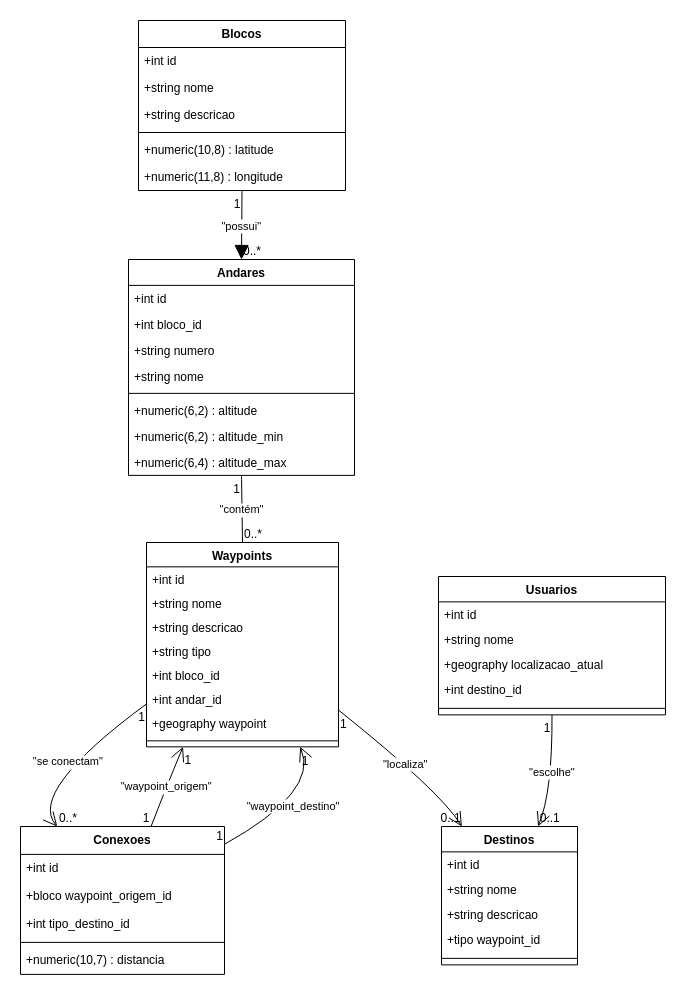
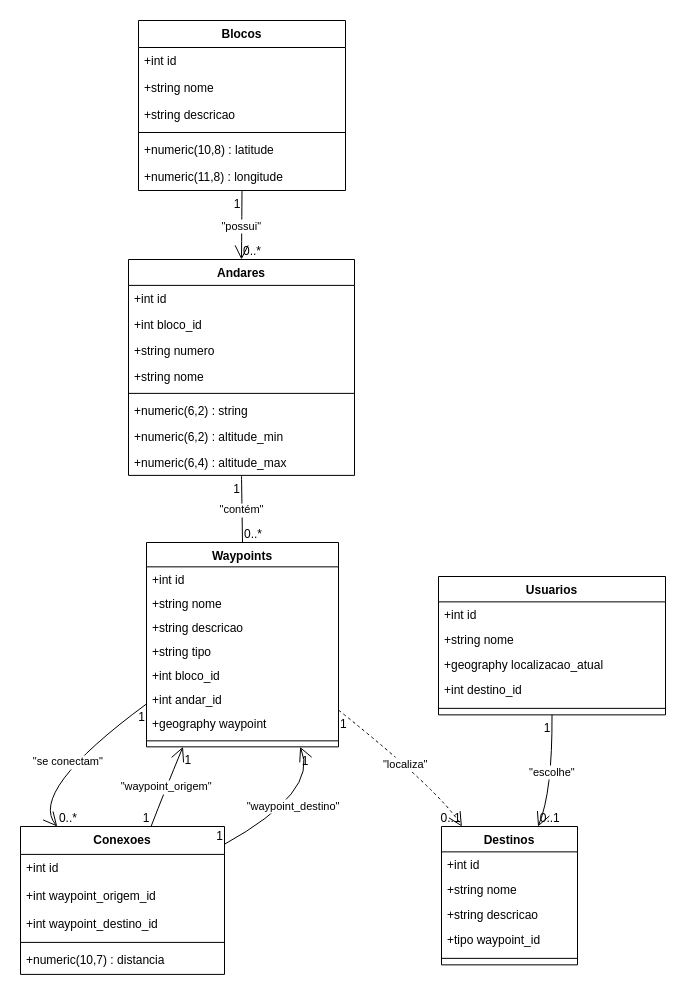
  <mxCell id="0" />
  <mxCell id="1" parent="0" />
  <mxCell id="2" value="Blocos" style="swimlane;fontStyle=1;align=center;verticalAlign=top;childLayout=stackLayout;horizontal=1;startSize=27;horizontalStack=0;resizeParent=1;resizeParentMax=0;resizeLast=0;collapsible=0;marginBottom=0;" vertex="1" parent="1"><mxGeometry x="138" y="20" width="207" height="170" as="geometry" /></mxCell>
  <mxCell id="3" value="+int id" style="text;strokeColor=none;fillColor=none;align=left;verticalAlign=top;spacingLeft=4;spacingRight=4;overflow=hidden;rotatable=0;points=[[0,0.5],[1,0.5]];portConstraint=eastwest;" vertex="1" parent="2"><mxGeometry y="27" width="207" height="27" as="geometry" /></mxCell>
  <mxCell id="4" value="+string nome" style="text;strokeColor=none;fillColor=none;align=left;verticalAlign=top;spacingLeft=4;spacingRight=4;overflow=hidden;rotatable=0;points=[[0,0.5],[1,0.5]];portConstraint=eastwest;" vertex="1" parent="2"><mxGeometry y="54" width="207" height="27" as="geometry" /></mxCell>
  <mxCell id="5" value="+string descricao" style="text;strokeColor=none;fillColor=none;align=left;verticalAlign=top;spacingLeft=4;spacingRight=4;overflow=hidden;rotatable=0;points=[[0,0.5],[1,0.5]];portConstraint=eastwest;" vertex="1" parent="2"><mxGeometry y="81" width="207" height="27" as="geometry" /></mxCell>
  <mxCell id="6" style="line;strokeWidth=1;fillColor=none;align=left;verticalAlign=middle;spacingTop=-1;spacingLeft=3;spacingRight=3;rotatable=0;labelPosition=right;points=[];portConstraint=eastwest;strokeColor=inherit;" vertex="1" parent="2"><mxGeometry y="108" width="207" height="8" as="geometry" /></mxCell>
  <mxCell id="7" value="+numeric(10,8) : latitude" style="text;strokeColor=none;fillColor=none;align=left;verticalAlign=top;spacingLeft=4;spacingRight=4;overflow=hidden;rotatable=0;points=[[0,0.5],[1,0.5]];portConstraint=eastwest;" vertex="1" parent="2"><mxGeometry y="116" width="207" height="27" as="geometry" /></mxCell>
  <mxCell id="8" value="+numeric(11,8) : longitude" style="text;strokeColor=none;fillColor=none;align=left;verticalAlign=top;spacingLeft=4;spacingRight=4;overflow=hidden;rotatable=0;points=[[0,0.5],[1,0.5]];portConstraint=eastwest;" vertex="1" parent="2"><mxGeometry y="143" width="207" height="27" as="geometry" /></mxCell>
  <mxCell id="9" value="Andares" style="swimlane;fontStyle=1;align=center;verticalAlign=top;childLayout=stackLayout;horizontal=1;startSize=25.875;horizontalStack=0;resizeParent=1;resizeParentMax=0;resizeLast=0;collapsible=0;marginBottom=0;" vertex="1" parent="1"><mxGeometry x="128" y="259" width="226" height="215.875" as="geometry" /></mxCell>
  <mxCell id="10" value="+int id" style="text;strokeColor=none;fillColor=none;align=left;verticalAlign=top;spacingLeft=4;spacingRight=4;overflow=hidden;rotatable=0;points=[[0,0.5],[1,0.5]];portConstraint=eastwest;" vertex="1" parent="9"><mxGeometry y="25.875" width="226" height="26" as="geometry" /></mxCell>
  <mxCell id="11" value="+int bloco_id" style="text;strokeColor=none;fillColor=none;align=left;verticalAlign=top;spacingLeft=4;spacingRight=4;overflow=hidden;rotatable=0;points=[[0,0.5],[1,0.5]];portConstraint=eastwest;" vertex="1" parent="9"><mxGeometry y="51.875" width="226" height="26" as="geometry" /></mxCell>
  <mxCell id="12" value="+string numero" style="text;strokeColor=none;fillColor=none;align=left;verticalAlign=top;spacingLeft=4;spacingRight=4;overflow=hidden;rotatable=0;points=[[0,0.5],[1,0.5]];portConstraint=eastwest;" vertex="1" parent="9"><mxGeometry y="77.875" width="226" height="26" as="geometry" /></mxCell>
  <mxCell id="13" value="+string nome" style="text;strokeColor=none;fillColor=none;align=left;verticalAlign=top;spacingLeft=4;spacingRight=4;overflow=hidden;rotatable=0;points=[[0,0.5],[1,0.5]];portConstraint=eastwest;" vertex="1" parent="9"><mxGeometry y="103.875" width="226" height="26" as="geometry" /></mxCell>
  <mxCell id="14" style="line;strokeWidth=1;fillColor=none;align=left;verticalAlign=middle;spacingTop=-1;spacingLeft=3;spacingRight=3;rotatable=0;labelPosition=right;points=[];portConstraint=eastwest;strokeColor=inherit;" vertex="1" parent="9"><mxGeometry y="129.875" width="226" height="8" as="geometry" /></mxCell>
- <mxCell id="15" value="+numeric(6,2) : altitude" style="text;strokeColor=none;fillColor=none;align=left;verticalAlign=top;spacingLeft=4;spacingRight=4;overflow=hidden;rotatable=0;points=[[0,0.5],[1,0.5]];portConstraint=eastwest;" vertex="1" parent="9"><mxGeometry y="137.875" width="226" height="26" as="geometry" /></mxCell>
+ <mxCell id="15" value="+numeric(6,2) : string" style="text;strokeColor=none;fillColor=none;align=left;verticalAlign=top;spacingLeft=4;spacingRight=4;overflow=hidden;rotatable=0;points=[[0,0.5],[1,0.5]];portConstraint=eastwest;" vertex="1" parent="9"><mxGeometry y="137.875" width="226" height="26" as="geometry" /></mxCell>
  <mxCell id="16" value="+numeric(6,2) : altitude_min" style="text;strokeColor=none;fillColor=none;align=left;verticalAlign=top;spacingLeft=4;spacingRight=4;overflow=hidden;rotatable=0;points=[[0,0.5],[1,0.5]];portConstraint=eastwest;" vertex="1" parent="9"><mxGeometry y="163.875" width="226" height="26" as="geometry" /></mxCell>
  <mxCell id="17" value="+numeric(6,4) : altitude_max" style="text;strokeColor=none;fillColor=none;align=left;verticalAlign=top;spacingLeft=4;spacingRight=4;overflow=hidden;rotatable=0;points=[[0,0.5],[1,0.5]];portConstraint=eastwest;" vertex="1" parent="9"><mxGeometry y="189.875" width="226" height="26" as="geometry" /></mxCell>
  <mxCell id="18" value="Waypoints" style="swimlane;fontStyle=1;align=center;verticalAlign=top;childLayout=stackLayout;horizontal=1;startSize=24.353;horizontalStack=0;resizeParent=1;resizeParentMax=0;resizeLast=0;collapsible=0;marginBottom=0;" vertex="1" parent="1"><mxGeometry x="146" y="542" width="192" height="204.353" as="geometry" /></mxCell>
  <mxCell id="19" value="+int id" style="text;strokeColor=none;fillColor=none;align=left;verticalAlign=top;spacingLeft=4;spacingRight=4;overflow=hidden;rotatable=0;points=[[0,0.5],[1,0.5]];portConstraint=eastwest;" vertex="1" parent="18"><mxGeometry y="24.353" width="192" height="24" as="geometry" /></mxCell>
  <mxCell id="20" value="+string nome" style="text;strokeColor=none;fillColor=none;align=left;verticalAlign=top;spacingLeft=4;spacingRight=4;overflow=hidden;rotatable=0;points=[[0,0.5],[1,0.5]];portConstraint=eastwest;" vertex="1" parent="18"><mxGeometry y="48.353" width="192" height="24" as="geometry" /></mxCell>
  <mxCell id="21" value="+string descricao" style="text;strokeColor=none;fillColor=none;align=left;verticalAlign=top;spacingLeft=4;spacingRight=4;overflow=hidden;rotatable=0;points=[[0,0.5],[1,0.5]];portConstraint=eastwest;" vertex="1" parent="18"><mxGeometry y="72.353" width="192" height="24" as="geometry" /></mxCell>
  <mxCell id="22" value="+string tipo" style="text;strokeColor=none;fillColor=none;align=left;verticalAlign=top;spacingLeft=4;spacingRight=4;overflow=hidden;rotatable=0;points=[[0,0.5],[1,0.5]];portConstraint=eastwest;" vertex="1" parent="18"><mxGeometry y="96.353" width="192" height="24" as="geometry" /></mxCell>
  <mxCell id="23" value="+int bloco_id" style="text;strokeColor=none;fillColor=none;align=left;verticalAlign=top;spacingLeft=4;spacingRight=4;overflow=hidden;rotatable=0;points=[[0,0.5],[1,0.5]];portConstraint=eastwest;" vertex="1" parent="18"><mxGeometry y="120.353" width="192" height="24" as="geometry" /></mxCell>
  <mxCell id="24" value="+int andar_id" style="text;strokeColor=none;fillColor=none;align=left;verticalAlign=top;spacingLeft=4;spacingRight=4;overflow=hidden;rotatable=0;points=[[0,0.5],[1,0.5]];portConstraint=eastwest;" vertex="1" parent="18"><mxGeometry y="144.353" width="192" height="24" as="geometry" /></mxCell>
  <mxCell id="25" value="+geography waypoint" style="text;strokeColor=none;fillColor=none;align=left;verticalAlign=top;spacingLeft=4;spacingRight=4;overflow=hidden;rotatable=0;points=[[0,0.5],[1,0.5]];portConstraint=eastwest;" vertex="1" parent="18"><mxGeometry y="168.353" width="192" height="24" as="geometry" /></mxCell>
  <mxCell id="26" style="line;strokeWidth=1;fillColor=none;align=left;verticalAlign=middle;spacingTop=-1;spacingLeft=3;spacingRight=3;rotatable=0;labelPosition=right;points=[];portConstraint=eastwest;strokeColor=inherit;" vertex="1" parent="18"><mxGeometry y="192.353" width="192" height="12" as="geometry" /></mxCell>
  <mxCell id="27" value="Conexoes" style="swimlane;fontStyle=1;align=center;verticalAlign=top;childLayout=stackLayout;horizontal=1;startSize=27.9;horizontalStack=0;resizeParent=1;resizeParentMax=0;resizeLast=0;collapsible=0;marginBottom=0;" vertex="1" parent="1"><mxGeometry x="20" y="826" width="204" height="147.9" as="geometry" /></mxCell>
  <mxCell id="28" value="+int id" style="text;strokeColor=none;fillColor=none;align=left;verticalAlign=top;spacingLeft=4;spacingRight=4;overflow=hidden;rotatable=0;points=[[0,0.5],[1,0.5]];portConstraint=eastwest;" vertex="1" parent="27"><mxGeometry y="27.9" width="204" height="28" as="geometry" /></mxCell>
- <mxCell id="29" value="+bloco waypoint_origem_id" style="text;strokeColor=none;fillColor=none;align=left;verticalAlign=top;spacingLeft=4;spacingRight=4;overflow=hidden;rotatable=0;points=[[0,0.5],[1,0.5]];portConstraint=eastwest;" vertex="1" parent="27"><mxGeometry y="55.9" width="204" height="28" as="geometry" /></mxCell>
- <mxCell id="30" value="+int tipo_destino_id" style="text;strokeColor=none;fillColor=none;align=left;verticalAlign=top;spacingLeft=4;spacingRight=4;overflow=hidden;rotatable=0;points=[[0,0.5],[1,0.5]];portConstraint=eastwest;" vertex="1" parent="27"><mxGeometry y="83.9" width="204" height="28" as="geometry" /></mxCell>
+ <mxCell id="29" value="+int waypoint_origem_id" style="text;strokeColor=none;fillColor=none;align=left;verticalAlign=top;spacingLeft=4;spacingRight=4;overflow=hidden;rotatable=0;points=[[0,0.5],[1,0.5]];portConstraint=eastwest;" vertex="1" parent="27"><mxGeometry y="55.9" width="204" height="28" as="geometry" /></mxCell>
+ <mxCell id="30" value="+int waypoint_destino_id" style="text;strokeColor=none;fillColor=none;align=left;verticalAlign=top;spacingLeft=4;spacingRight=4;overflow=hidden;rotatable=0;points=[[0,0.5],[1,0.5]];portConstraint=eastwest;" vertex="1" parent="27"><mxGeometry y="83.9" width="204" height="28" as="geometry" /></mxCell>
  <mxCell id="31" style="line;strokeWidth=1;fillColor=none;align=left;verticalAlign=middle;spacingTop=-1;spacingLeft=3;spacingRight=3;rotatable=0;labelPosition=right;points=[];portConstraint=eastwest;strokeColor=inherit;" vertex="1" parent="27"><mxGeometry y="111.9" width="204" height="8" as="geometry" /></mxCell>
  <mxCell id="32" value="+numeric(10,7) : distancia" style="text;strokeColor=none;fillColor=none;align=left;verticalAlign=top;spacingLeft=4;spacingRight=4;overflow=hidden;rotatable=0;points=[[0,0.5],[1,0.5]];portConstraint=eastwest;" vertex="1" parent="27"><mxGeometry y="119.9" width="204" height="28" as="geometry" /></mxCell>
  <mxCell id="33" value="Destinos" style="swimlane;fontStyle=1;align=center;verticalAlign=top;childLayout=stackLayout;horizontal=1;startSize=25.364;horizontalStack=0;resizeParent=1;resizeParentMax=0;resizeLast=0;collapsible=0;marginBottom=0;" vertex="1" parent="1"><mxGeometry x="441" y="826" width="136" height="138.364" as="geometry" /></mxCell>
  <mxCell id="34" value="+int id" style="text;strokeColor=none;fillColor=none;align=left;verticalAlign=top;spacingLeft=4;spacingRight=4;overflow=hidden;rotatable=0;points=[[0,0.5],[1,0.5]];portConstraint=eastwest;" vertex="1" parent="33"><mxGeometry y="25.364" width="136" height="25" as="geometry" /></mxCell>
  <mxCell id="35" value="+string nome" style="text;strokeColor=none;fillColor=none;align=left;verticalAlign=top;spacingLeft=4;spacingRight=4;overflow=hidden;rotatable=0;points=[[0,0.5],[1,0.5]];portConstraint=eastwest;" vertex="1" parent="33"><mxGeometry y="50.364" width="136" height="25" as="geometry" /></mxCell>
  <mxCell id="36" value="+string descricao" style="text;strokeColor=none;fillColor=none;align=left;verticalAlign=top;spacingLeft=4;spacingRight=4;overflow=hidden;rotatable=0;points=[[0,0.5],[1,0.5]];portConstraint=eastwest;" vertex="1" parent="33"><mxGeometry y="75.364" width="136" height="25" as="geometry" /></mxCell>
  <mxCell id="37" value="+tipo waypoint_id" style="text;strokeColor=none;fillColor=none;align=left;verticalAlign=top;spacingLeft=4;spacingRight=4;overflow=hidden;rotatable=0;points=[[0,0.5],[1,0.5]];portConstraint=eastwest;" vertex="1" parent="33"><mxGeometry y="100.364" width="136" height="25" as="geometry" /></mxCell>
  <mxCell id="38" style="line;strokeWidth=1;fillColor=none;align=left;verticalAlign=middle;spacingTop=-1;spacingLeft=3;spacingRight=3;rotatable=0;labelPosition=right;points=[];portConstraint=eastwest;strokeColor=inherit;" vertex="1" parent="33"><mxGeometry y="125.364" width="136" height="13" as="geometry" /></mxCell>
  <mxCell id="39" value="Usuarios" style="swimlane;fontStyle=1;align=center;verticalAlign=top;childLayout=stackLayout;horizontal=1;startSize=25.364;horizontalStack=0;resizeParent=1;resizeParentMax=0;resizeLast=0;collapsible=0;marginBottom=0;" vertex="1" parent="1"><mxGeometry x="438" y="576" width="227" height="138.364" as="geometry" /></mxCell>
  <mxCell id="40" value="+int id" style="text;strokeColor=none;fillColor=none;align=left;verticalAlign=top;spacingLeft=4;spacingRight=4;overflow=hidden;rotatable=0;points=[[0,0.5],[1,0.5]];portConstraint=eastwest;" vertex="1" parent="39"><mxGeometry y="25.364" width="227" height="25" as="geometry" /></mxCell>
  <mxCell id="41" value="+string nome" style="text;strokeColor=none;fillColor=none;align=left;verticalAlign=top;spacingLeft=4;spacingRight=4;overflow=hidden;rotatable=0;points=[[0,0.5],[1,0.5]];portConstraint=eastwest;" vertex="1" parent="39"><mxGeometry y="50.364" width="227" height="25" as="geometry" /></mxCell>
  <mxCell id="42" value="+geography localizacao_atual" style="text;strokeColor=none;fillColor=none;align=left;verticalAlign=top;spacingLeft=4;spacingRight=4;overflow=hidden;rotatable=0;points=[[0,0.5],[1,0.5]];portConstraint=eastwest;" vertex="1" parent="39"><mxGeometry y="75.364" width="227" height="25" as="geometry" /></mxCell>
  <mxCell id="43" value="+int destino_id" style="text;strokeColor=none;fillColor=none;align=left;verticalAlign=top;spacingLeft=4;spacingRight=4;overflow=hidden;rotatable=0;points=[[0,0.5],[1,0.5]];portConstraint=eastwest;" vertex="1" parent="39"><mxGeometry y="100.364" width="227" height="25" as="geometry" /></mxCell>
  <mxCell id="44" style="line;strokeWidth=1;fillColor=none;align=left;verticalAlign=middle;spacingTop=-1;spacingLeft=3;spacingRight=3;rotatable=0;labelPosition=right;points=[];portConstraint=eastwest;strokeColor=inherit;" vertex="1" parent="39"><mxGeometry y="125.364" width="227" height="13" as="geometry" /></mxCell>
- <mxCell id="45" value="&quot;possui&quot;" style="curved=1;startArrow=none;endArrow=block;endSize=12;exitX=0.5;exitY=1;entryX=0.5;entryY=0;rounded=0;" edge="1" parent="1" source="2" target="9"><mxGeometry relative="1" as="geometry"><Array as="points" /></mxGeometry></mxCell>
+ <mxCell id="45" value="&quot;possui&quot;" style="curved=1;startArrow=none;endArrow=open;endSize=12;exitX=0.5;exitY=1;entryX=0.5;entryY=0;rounded=0;" edge="1" parent="1" source="2" target="9"><mxGeometry relative="1" as="geometry"><Array as="points" /></mxGeometry></mxCell>
  <mxCell id="46" value="1" style="edgeLabel;resizable=0;labelBackgroundColor=none;fontSize=12;align=right;verticalAlign=top;" vertex="1" parent="45"><mxGeometry x="-1" relative="1" as="geometry" /></mxCell>
  <mxCell id="47" value="0..*" style="edgeLabel;resizable=0;labelBackgroundColor=none;fontSize=12;align=left;verticalAlign=bottom;" vertex="1" parent="45"><mxGeometry x="1" relative="1" as="geometry" /></mxCell>
  <mxCell id="48" value="&quot;contém&quot;" style="curved=1;startArrow=none;endArrow=none;endSize=12;exitX=0.5;exitY=1;entryX=0.5;entryY=0;rounded=0;" edge="1" parent="1" source="9" target="18"><mxGeometry relative="1" as="geometry"><Array as="points" /></mxGeometry></mxCell>
  <mxCell id="49" value="1" style="edgeLabel;resizable=0;labelBackgroundColor=none;fontSize=12;align=right;verticalAlign=top;" vertex="1" parent="48"><mxGeometry x="-1" relative="1" as="geometry" /></mxCell>
  <mxCell id="50" value="0..*" style="edgeLabel;resizable=0;labelBackgroundColor=none;fontSize=12;align=left;verticalAlign=bottom;" vertex="1" parent="48"><mxGeometry x="1" relative="1" as="geometry" /></mxCell>
  <mxCell id="51" value="&quot;se conectam&quot;" style="curved=1;startArrow=none;endArrow=open;endSize=12;exitX=0;exitY=0.79;entryX=0.18;entryY=0;rounded=0;" edge="1" parent="1" source="18" target="27"><mxGeometry relative="1" as="geometry"><Array as="points"><mxPoint x="27" y="791" /></Array></mxGeometry></mxCell>
  <mxCell id="52" value="1" style="edgeLabel;resizable=0;labelBackgroundColor=none;fontSize=12;align=right;verticalAlign=top;" vertex="1" parent="51"><mxGeometry x="-1" relative="1" as="geometry" /></mxCell>
  <mxCell id="53" value="0..*" style="edgeLabel;resizable=0;labelBackgroundColor=none;fontSize=12;align=left;verticalAlign=bottom;" vertex="1" parent="51"><mxGeometry x="1" relative="1" as="geometry" /></mxCell>
- <mxCell id="54" value="&quot;localiza&quot;" style="curved=1;startArrow=none;endArrow=open;endSize=12;exitX=1;exitY=0.82;entryX=0.15;entryY=0;rounded=0;" edge="1" parent="1" source="18" target="33"><mxGeometry relative="1" as="geometry"><Array as="points"><mxPoint x="440" y="791" /></Array></mxGeometry></mxCell>
+ <mxCell id="54" value="&quot;localiza&quot;" style="curved=1;startArrow=none;endArrow=open;endSize=12;exitX=1;exitY=0.82;entryX=0.15;entryY=0;rounded=0;dashed=1;" edge="1" parent="1" source="18" target="33"><mxGeometry relative="1" as="geometry"><Array as="points"><mxPoint x="440" y="791" /></Array></mxGeometry></mxCell>
  <mxCell id="55" value="1" style="edgeLabel;resizable=0;labelBackgroundColor=none;fontSize=12;align=left;verticalAlign=top;" vertex="1" parent="54"><mxGeometry x="-1" relative="1" as="geometry" /></mxCell>
  <mxCell id="56" value="0..1" style="edgeLabel;resizable=0;labelBackgroundColor=none;fontSize=12;align=right;verticalAlign=bottom;" vertex="1" parent="54"><mxGeometry x="1" relative="1" as="geometry" /></mxCell>
  <mxCell id="57" value="&quot;escolhe&quot;" style="curved=1;startArrow=none;endArrow=open;endSize=12;exitX=0.5;exitY=0.99;entryX=0.71;entryY=0;rounded=0;" edge="1" parent="1" source="39" target="33"><mxGeometry relative="1" as="geometry"><Array as="points"><mxPoint x="552" y="791" /></Array></mxGeometry></mxCell>
  <mxCell id="58" value="1" style="edgeLabel;resizable=0;labelBackgroundColor=none;fontSize=12;align=right;verticalAlign=top;" vertex="1" parent="57"><mxGeometry x="-1" relative="1" as="geometry" /></mxCell>
  <mxCell id="59" value="0..1" style="edgeLabel;resizable=0;labelBackgroundColor=none;fontSize=12;align=left;verticalAlign=bottom;" vertex="1" parent="57"><mxGeometry x="1" relative="1" as="geometry" /></mxCell>
  <mxCell id="60" value="&quot;waypoint_origem&quot;" style="curved=1;startArrow=none;endArrow=open;endSize=12;exitX=0.64;exitY=0;entryX=0.19;entryY=1;rounded=0;" edge="1" parent="1" source="27" target="18"><mxGeometry relative="1" as="geometry"><Array as="points"><mxPoint x="164" y="791" /></Array></mxGeometry></mxCell>
  <mxCell id="61" value="1" style="edgeLabel;resizable=0;labelBackgroundColor=none;fontSize=12;align=right;verticalAlign=bottom;" vertex="1" parent="60"><mxGeometry x="-1" relative="1" as="geometry" /></mxCell>
  <mxCell id="62" value="1" style="edgeLabel;resizable=0;labelBackgroundColor=none;fontSize=12;align=left;verticalAlign=top;" vertex="1" parent="60"><mxGeometry x="1" relative="1" as="geometry" /></mxCell>
  <mxCell id="63" value="&quot;waypoint_destino&quot;" style="curved=1;startArrow=none;endArrow=open;endSize=12;exitX=1;exitY=0.12;entryX=0.8;entryY=1;rounded=0;" edge="1" parent="1" source="27" target="18"><mxGeometry relative="1" as="geometry"><Array as="points"><mxPoint x="319" y="791" /></Array></mxGeometry></mxCell>
  <mxCell id="64" value="1" style="edgeLabel;resizable=0;labelBackgroundColor=none;fontSize=12;align=right;verticalAlign=bottom;" vertex="1" parent="63"><mxGeometry x="-1" relative="1" as="geometry" /></mxCell>
  <mxCell id="65" value="1" style="edgeLabel;resizable=0;labelBackgroundColor=none;fontSize=12;align=left;verticalAlign=top;" vertex="1" parent="63"><mxGeometry x="1" relative="1" as="geometry" /></mxCell>
